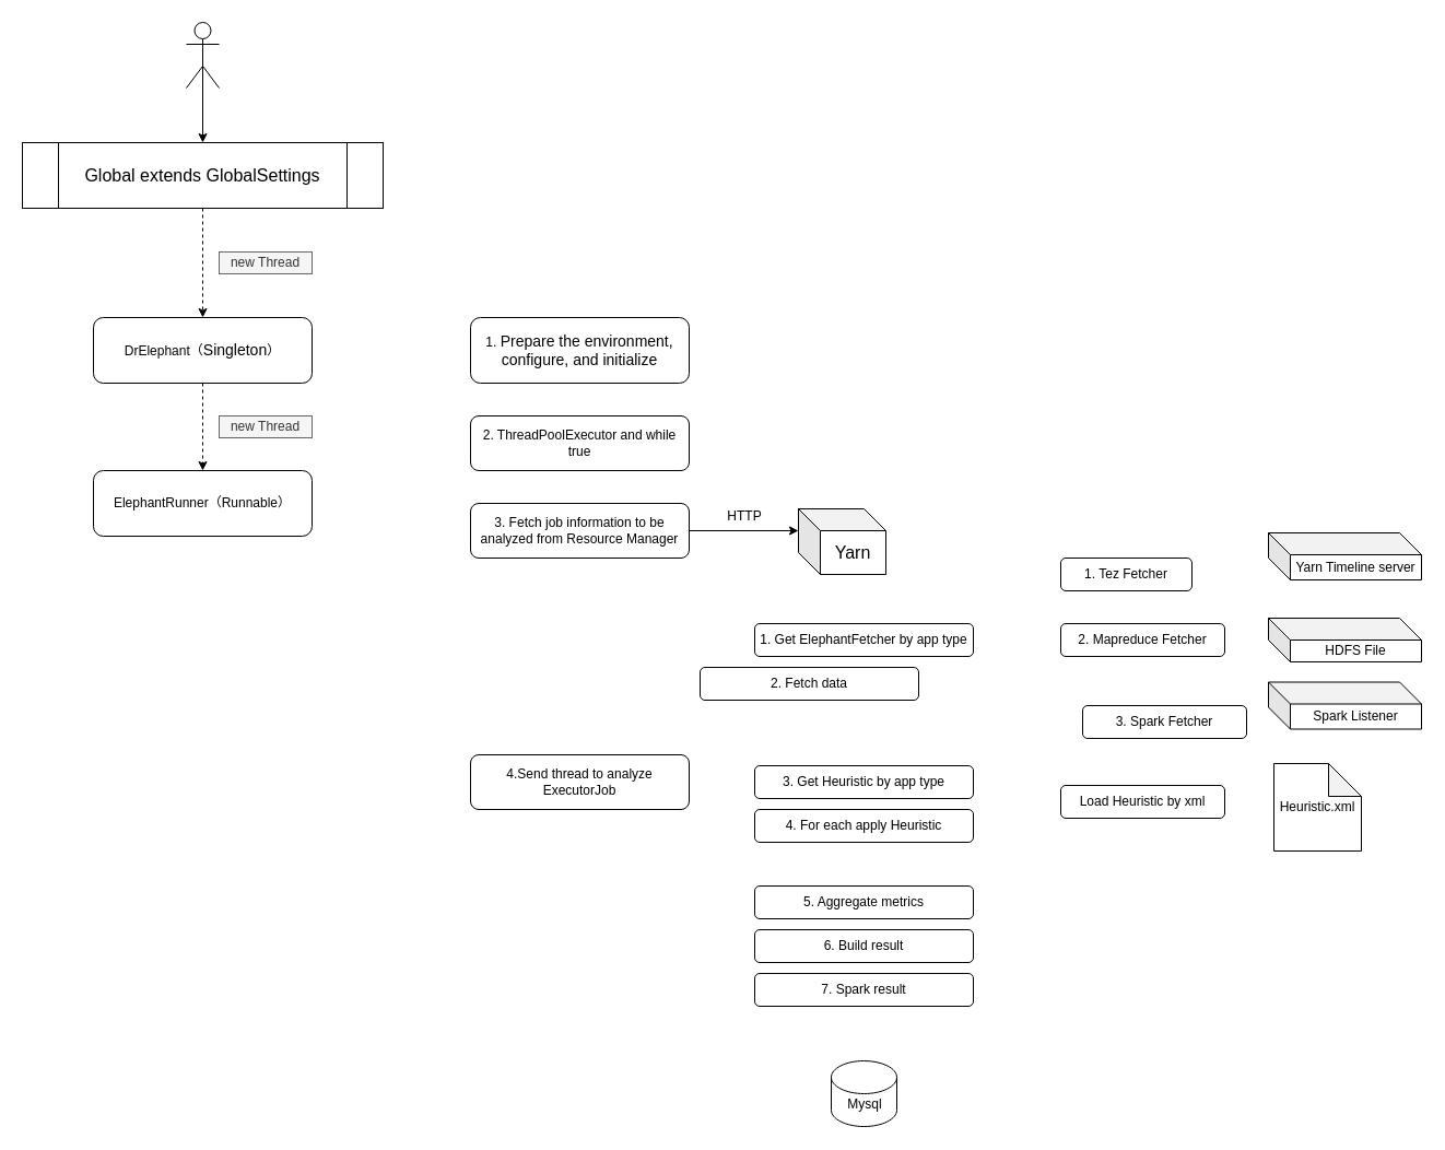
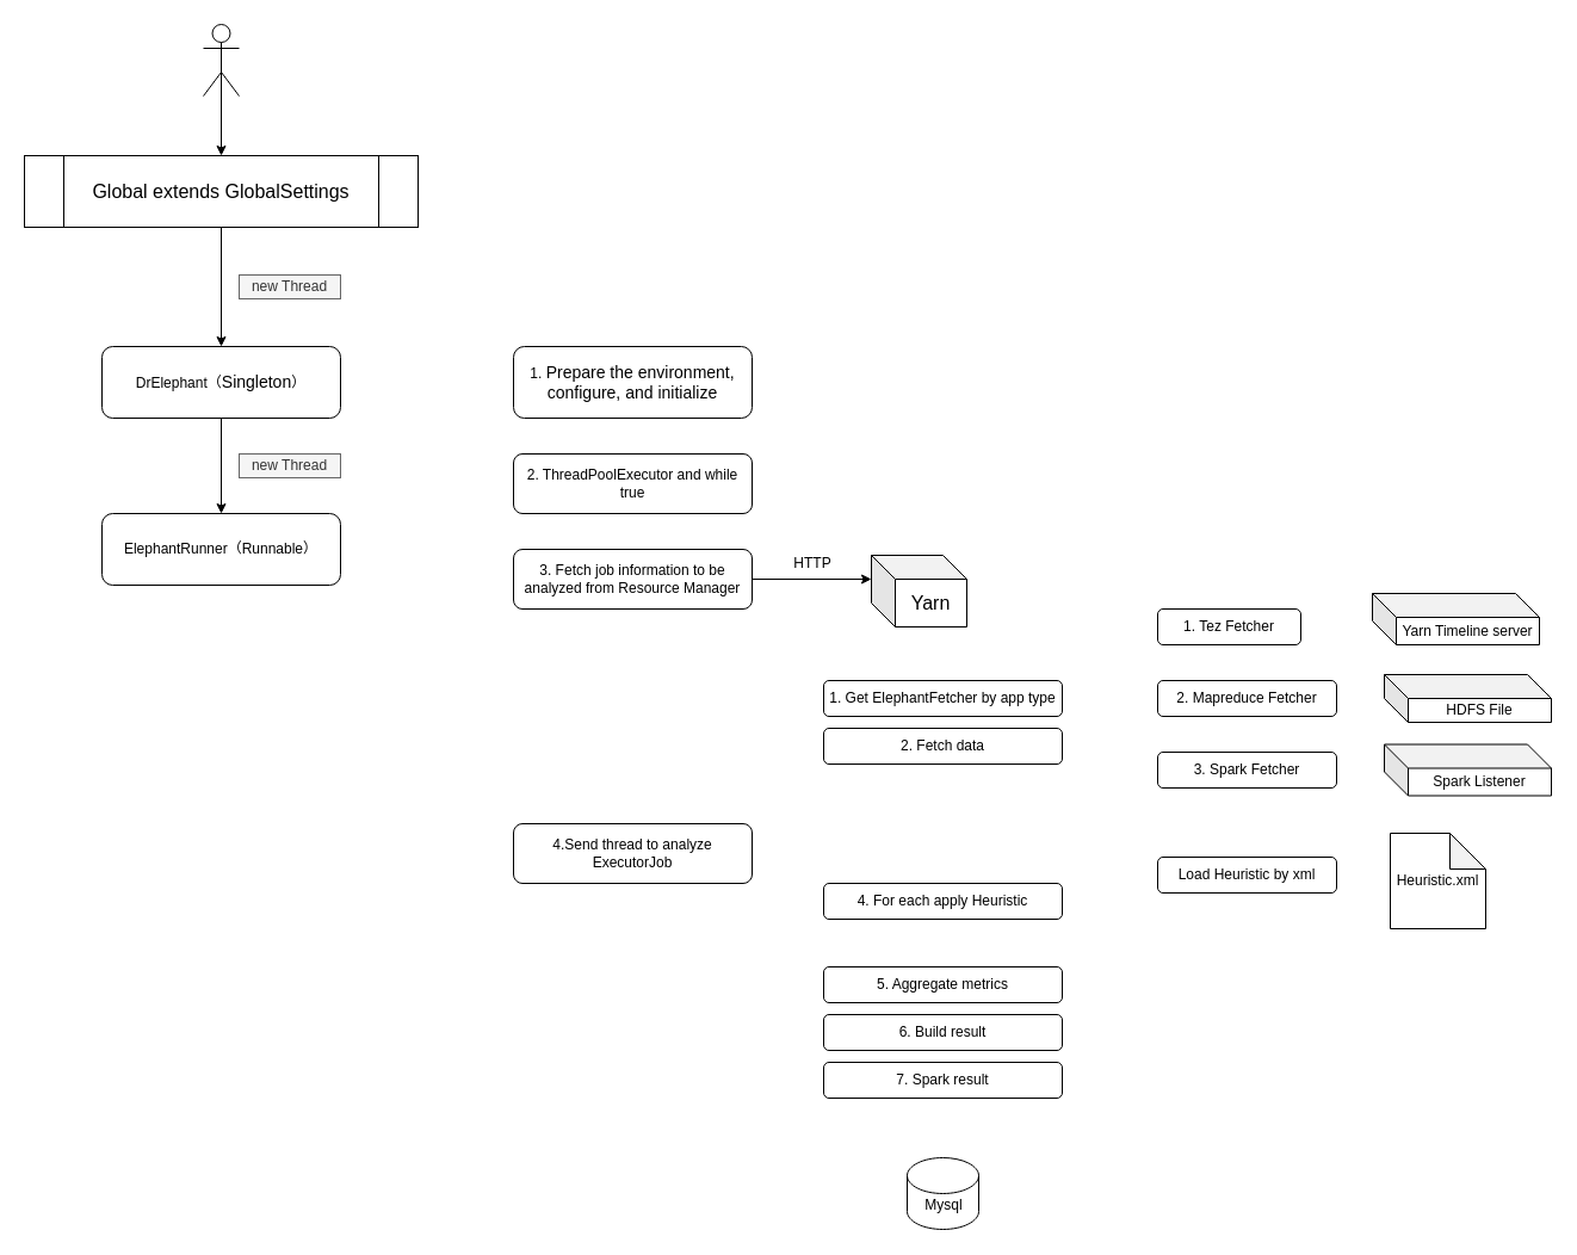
  <mxCell id="0" />
  <mxCell id="1" parent="0" />
  <mxCell id="2" value="&lt;font style=&quot;font-size: 16px&quot;&gt;Global extends GlobalSettings&lt;/font&gt;" style="shape=process;whiteSpace=wrap;html=1;backgroundOutline=1;" vertex="1" parent="1"><mxGeometry x="20" y="130" width="330" height="60" as="geometry" /></mxCell>
  <mxCell id="3" value="DrElephant（&lt;span style=&quot;font-family: &amp;#34;microsoft yahei&amp;#34; , &amp;#34;arial&amp;#34; , &amp;#34;helvetica&amp;#34; , sans-serif ; font-size: 14px ; text-align: left ; background-color: rgb(255 , 255 , 255)&quot;&gt;Singleton&lt;/span&gt;）" style="rounded=1;whiteSpace=wrap;html=1;" vertex="1" parent="1"><mxGeometry x="85" y="290" width="200" height="60" as="geometry" /></mxCell>
- <mxCell id="4" value="" style="endArrow=classic;html=1;exitX=0.5;exitY=1;exitDx=0;exitDy=0;entryX=0.5;entryY=0;entryDx=0;entryDy=0;dashed=1;" edge="1" parent="1" source="2" target="3"><mxGeometry width="50" height="50" relative="1" as="geometry"><mxPoint x="340" y="450" as="sourcePoint" /><mxPoint x="390" y="400" as="targetPoint" /></mxGeometry></mxCell>
+ <mxCell id="4" value="" style="endArrow=classic;html=1;exitX=0.5;exitY=1;exitDx=0;exitDy=0;entryX=0.5;entryY=0;entryDx=0;entryDy=0;" edge="1" parent="1" source="2" target="3"><mxGeometry width="50" height="50" relative="1" as="geometry"><mxPoint x="340" y="450" as="sourcePoint" /><mxPoint x="390" y="400" as="targetPoint" /></mxGeometry></mxCell>
  <mxCell id="5" value="new Thread" style="text;html=1;strokeColor=#666666;fillColor=#f5f5f5;align=center;verticalAlign=middle;whiteSpace=wrap;rounded=0;fontColor=#333333;" vertex="1" parent="1"><mxGeometry x="200" y="230" width="85" height="20" as="geometry" /></mxCell>
  <mxCell id="6" value="" style="shape=umlActor;verticalLabelPosition=bottom;verticalAlign=top;html=1;outlineConnect=0;" vertex="1" parent="1"><mxGeometry x="170" y="20" width="30" height="60" as="geometry" /></mxCell>
  <mxCell id="7" value="" style="endArrow=classic;html=1;exitX=0.5;exitY=0.5;exitDx=0;exitDy=0;exitPerimeter=0;entryX=0.5;entryY=0;entryDx=0;entryDy=0;" edge="1" parent="1" source="6" target="2"><mxGeometry width="50" height="50" relative="1" as="geometry"><mxPoint x="230" y="130" as="sourcePoint" /><mxPoint x="280" y="80" as="targetPoint" /></mxGeometry></mxCell>
  <mxCell id="8" value="ElephantRunner（Runnable）" style="rounded=1;whiteSpace=wrap;html=1;" vertex="1" parent="1"><mxGeometry x="85" y="430" width="200" height="60" as="geometry" /></mxCell>
- <mxCell id="9" value="" style="endArrow=classic;html=1;exitX=0.5;exitY=1;exitDx=0;exitDy=0;dashed=1;" edge="1" parent="1" source="3" target="8"><mxGeometry width="50" height="50" relative="1" as="geometry"><mxPoint x="420" y="430" as="sourcePoint" /><mxPoint x="470" y="380" as="targetPoint" /></mxGeometry></mxCell>
+ <mxCell id="9" value="" style="endArrow=classic;html=1;exitX=0.5;exitY=1;exitDx=0;exitDy=0;" edge="1" parent="1" source="3" target="8"><mxGeometry width="50" height="50" relative="1" as="geometry"><mxPoint x="420" y="430" as="sourcePoint" /><mxPoint x="470" y="380" as="targetPoint" /></mxGeometry></mxCell>
  <mxCell id="10" value="new Thread" style="text;html=1;strokeColor=#666666;fillColor=#f5f5f5;align=center;verticalAlign=middle;whiteSpace=wrap;rounded=0;fontColor=#333333;" vertex="1" parent="1"><mxGeometry x="200" y="380" width="85" height="20" as="geometry" /></mxCell>
  <mxCell id="11" value="1.&amp;nbsp;&lt;span style=&quot;font-family: &amp;#34;microsoft yahei&amp;#34; , &amp;#34;arial&amp;#34; , &amp;#34;helvetica&amp;#34; , sans-serif ; font-size: 14px ; text-align: left ; background-color: rgb(255 , 255 , 255)&quot;&gt;Prepare the environment, configure, and initialize&lt;/span&gt;" style="rounded=1;whiteSpace=wrap;html=1;" vertex="1" parent="1"><mxGeometry x="430" y="290" width="200" height="60" as="geometry" /></mxCell>
  <mxCell id="12" value="2. ThreadPoolExecutor and while true" style="rounded=1;whiteSpace=wrap;html=1;align=center;" vertex="1" parent="1"><mxGeometry x="430" y="380" width="200" height="50" as="geometry" /></mxCell>
  <mxCell id="13" value="3. Fetch job information to be analyzed from Resource Manager" style="rounded=1;whiteSpace=wrap;html=1;align=center;" vertex="1" parent="1"><mxGeometry x="430" y="460" width="200" height="50" as="geometry" /></mxCell>
  <mxCell id="14" value="&lt;font style=&quot;font-size: 16px&quot;&gt;Yarn&lt;/font&gt;" style="shape=cube;whiteSpace=wrap;html=1;boundedLbl=1;backgroundOutline=1;darkOpacity=0.05;darkOpacity2=0.1;align=center;" vertex="1" parent="1"><mxGeometry x="730" y="465" width="80" height="60" as="geometry" /></mxCell>
  <mxCell id="15" value="" style="endArrow=classic;html=1;exitX=1;exitY=0.5;exitDx=0;exitDy=0;entryX=0;entryY=0;entryDx=0;entryDy=20;entryPerimeter=0;" edge="1" parent="1" source="13" target="14"><mxGeometry width="50" height="50" relative="1" as="geometry"><mxPoint x="700" y="620" as="sourcePoint" /><mxPoint x="750" y="570" as="targetPoint" /></mxGeometry></mxCell>
  <mxCell id="16" value="HTTP" style="text;html=1;strokeColor=none;fillColor=none;align=center;verticalAlign=middle;whiteSpace=wrap;rounded=0;" vertex="1" parent="1"><mxGeometry x="661" y="462" width="40" height="20" as="geometry" /></mxCell>
  <mxCell id="17" value="4.&lt;span&gt;Send thread to analyze ExecutorJob&lt;br&gt;&lt;/span&gt;" style="rounded=1;whiteSpace=wrap;html=1;align=center;" vertex="1" parent="1"><mxGeometry x="430" y="690" width="200" height="50" as="geometry" /></mxCell>
  <mxCell id="18" value="1. Get&amp;nbsp;ElephantFetcher by app type" style="rounded=1;whiteSpace=wrap;html=1;align=center;" vertex="1" parent="1"><mxGeometry x="690" y="570" width="200" height="30" as="geometry" /></mxCell>
- <mxCell id="19" value="2. Fetch data" style="rounded=1;whiteSpace=wrap;html=1;align=center;" vertex="1" parent="1"><mxGeometry x="640" y="610" width="200" height="30" as="geometry" /></mxCell>
- <mxCell id="20" value="3. Get&amp;nbsp;Heuristic by app type" style="rounded=1;whiteSpace=wrap;html=1;" vertex="1" parent="1"><mxGeometry x="690" y="700" width="200" height="30" as="geometry" /></mxCell>
+ <mxCell id="19" value="2. Fetch data" style="rounded=1;whiteSpace=wrap;html=1;align=center;" vertex="1" parent="1"><mxGeometry x="690" y="610" width="200" height="30" as="geometry" /></mxCell>
  <mxCell id="21" value="4. For each&amp;nbsp;apply Heuristic" style="rounded=1;whiteSpace=wrap;html=1;" vertex="1" parent="1"><mxGeometry x="690" y="740" width="200" height="30" as="geometry" /></mxCell>
  <mxCell id="22" value="5. Aggregate metrics" style="rounded=1;whiteSpace=wrap;html=1;" vertex="1" parent="1"><mxGeometry x="690" y="810" width="200" height="30" as="geometry" /></mxCell>
  <mxCell id="23" value="6. Build result" style="rounded=1;whiteSpace=wrap;html=1;" vertex="1" parent="1"><mxGeometry x="690" y="850" width="200" height="30" as="geometry" /></mxCell>
  <mxCell id="24" value="7. Spark result" style="rounded=1;whiteSpace=wrap;html=1;" vertex="1" parent="1"><mxGeometry x="690" y="890" width="200" height="30" as="geometry" /></mxCell>
  <mxCell id="25" value="1. Tez Fetcher" style="rounded=1;whiteSpace=wrap;html=1;align=center;" vertex="1" parent="1"><mxGeometry x="970" y="510" width="120" height="30" as="geometry" /></mxCell>
  <mxCell id="26" value="2. Mapreduce Fetcher" style="rounded=1;whiteSpace=wrap;html=1;align=center;" vertex="1" parent="1"><mxGeometry x="970" y="570" width="150" height="30" as="geometry" /></mxCell>
- <mxCell id="27" value="3. Spark Fetcher" style="rounded=1;whiteSpace=wrap;html=1;align=center;" vertex="1" parent="1"><mxGeometry x="990" y="645" width="150" height="30" as="geometry" /></mxCell>
- <mxCell id="28" value="&lt;font style=&quot;font-size: 12px&quot;&gt;Yarn Timeline server&lt;/font&gt;" style="shape=cube;whiteSpace=wrap;html=1;boundedLbl=1;backgroundOutline=1;darkOpacity=0.05;darkOpacity2=0.1;align=center;" vertex="1" parent="1"><mxGeometry x="1160" y="487" width="140" height="43" as="geometry" /></mxCell>
+ <mxCell id="27" value="3. Spark Fetcher" style="rounded=1;whiteSpace=wrap;html=1;align=center;" vertex="1" parent="1"><mxGeometry x="970" y="630" width="150" height="30" as="geometry" /></mxCell>
+ <mxCell id="28" value="&lt;font style=&quot;font-size: 12px&quot;&gt;Yarn Timeline server&lt;/font&gt;" style="shape=cube;whiteSpace=wrap;html=1;boundedLbl=1;backgroundOutline=1;darkOpacity=0.05;darkOpacity2=0.1;align=center;" vertex="1" parent="1"><mxGeometry x="1150" y="497" width="140" height="43" as="geometry" /></mxCell>
  <mxCell id="29" value="&lt;font style=&quot;font-size: 12px&quot;&gt;HDFS File&lt;/font&gt;" style="shape=cube;whiteSpace=wrap;html=1;boundedLbl=1;backgroundOutline=1;darkOpacity=0.05;darkOpacity2=0.1;align=center;" vertex="1" parent="1"><mxGeometry x="1160" y="565" width="140" height="40" as="geometry" /></mxCell>
  <mxCell id="30" value="&lt;font style=&quot;font-size: 12px&quot;&gt;Spark&amp;nbsp;&lt;/font&gt;Listener" style="shape=cube;whiteSpace=wrap;html=1;boundedLbl=1;backgroundOutline=1;darkOpacity=0.05;darkOpacity2=0.1;align=center;" vertex="1" parent="1"><mxGeometry x="1160" y="623.5" width="140" height="43" as="geometry" /></mxCell>
  <mxCell id="31" value="" style="group" vertex="1" connectable="0" parent="1"><mxGeometry x="760" y="970" width="60" height="60" as="geometry" /></mxCell>
  <mxCell id="32" value="" style="shape=cylinder2;whiteSpace=wrap;html=1;boundedLbl=1;backgroundOutline=1;size=15;align=center;" vertex="1" parent="31"><mxGeometry width="60" height="60" as="geometry" /></mxCell>
  <mxCell id="33" value="Mysql" style="text;html=1;strokeColor=none;fillColor=none;align=center;verticalAlign=middle;whiteSpace=wrap;rounded=0;" vertex="1" parent="31"><mxGeometry x="11" y="30" width="40" height="20" as="geometry" /></mxCell>
  <mxCell id="34" value="Load Heuristic by xml" style="rounded=1;whiteSpace=wrap;html=1;align=center;" vertex="1" parent="1"><mxGeometry x="970" y="718" width="150" height="30" as="geometry" /></mxCell>
  <mxCell id="35" value="Heuristic.xml" style="shape=note;whiteSpace=wrap;html=1;backgroundOutline=1;darkOpacity=0.05;align=center;" vertex="1" parent="1"><mxGeometry x="1165" y="698" width="80" height="80" as="geometry" /></mxCell>
